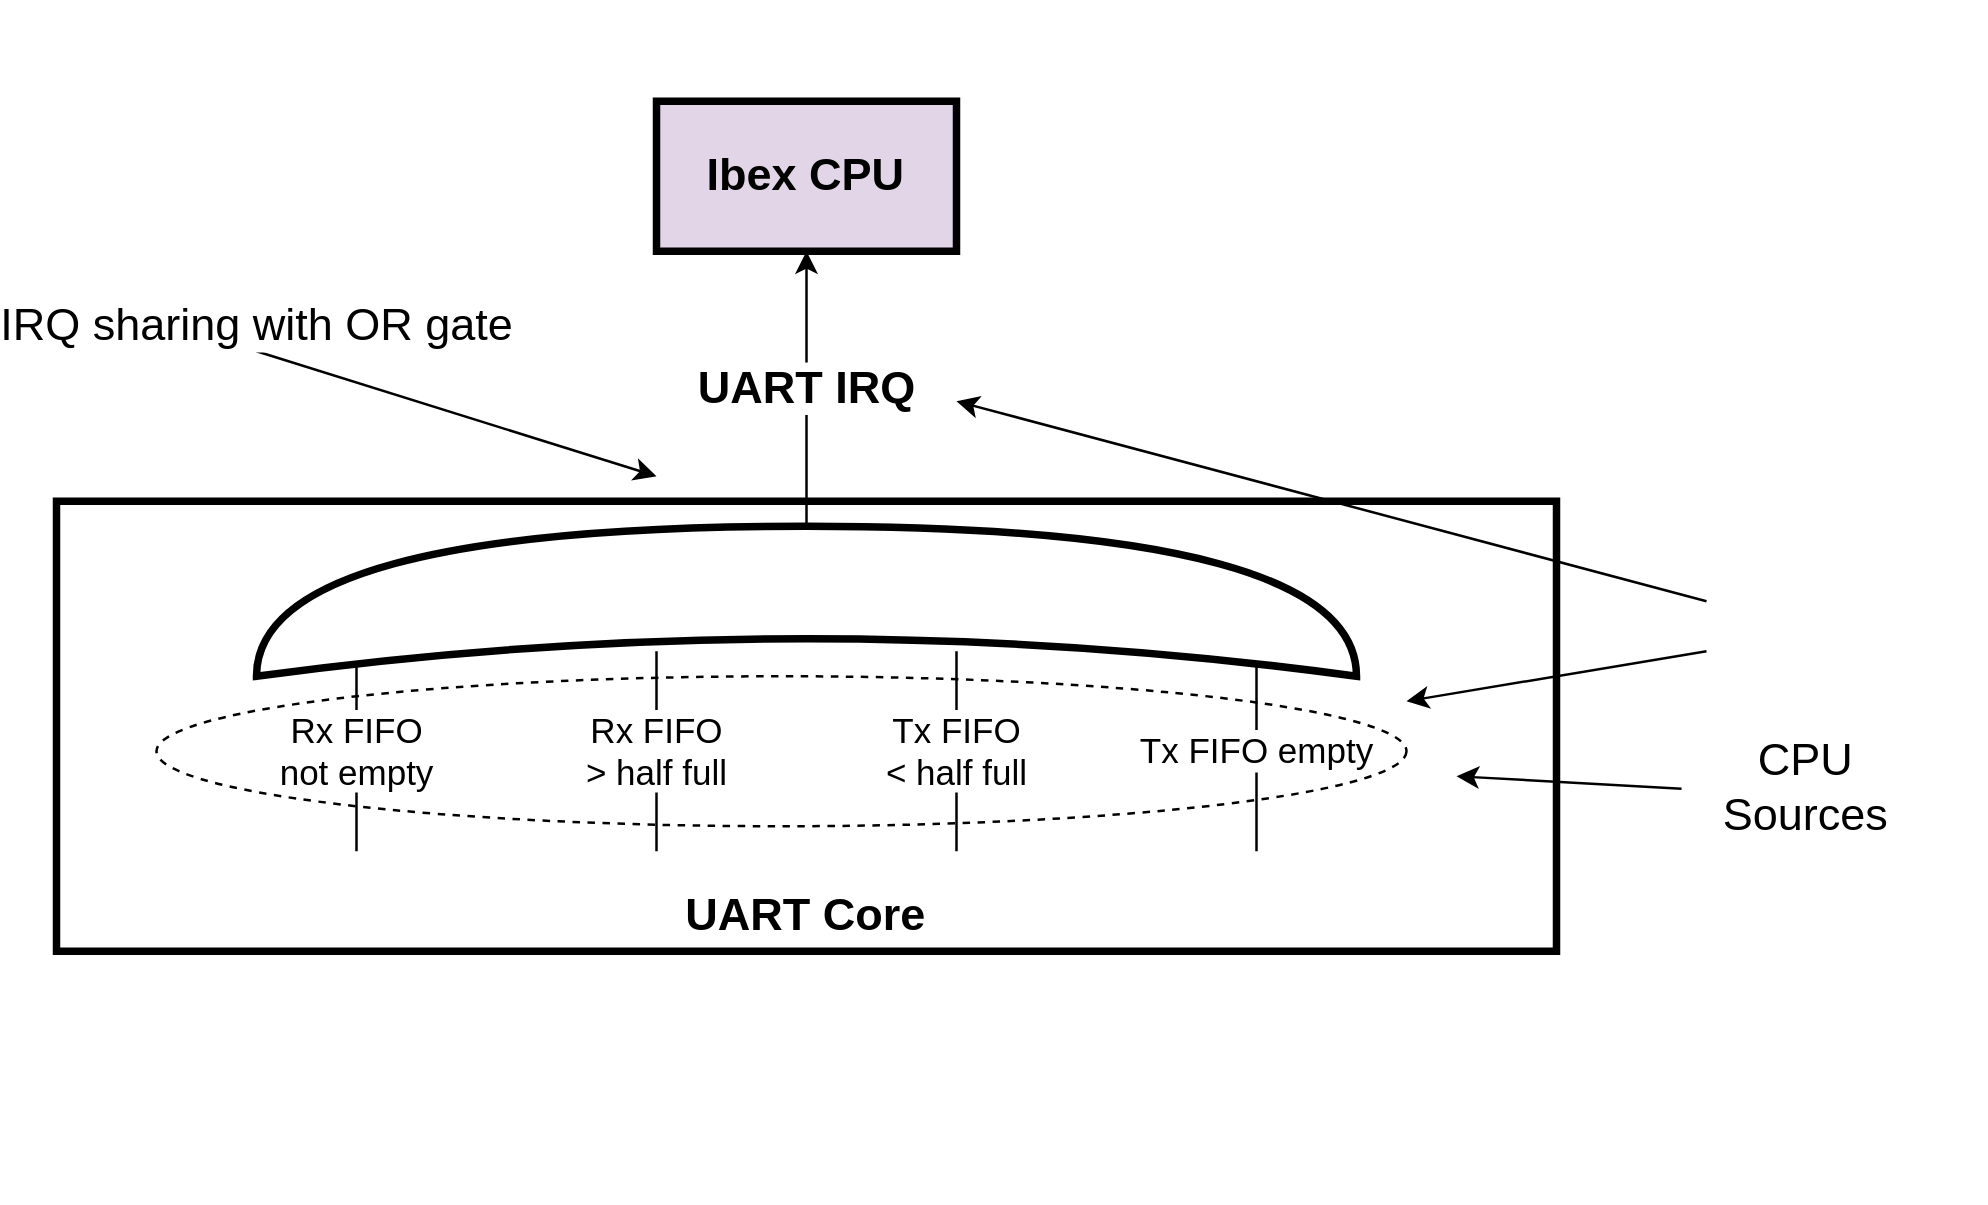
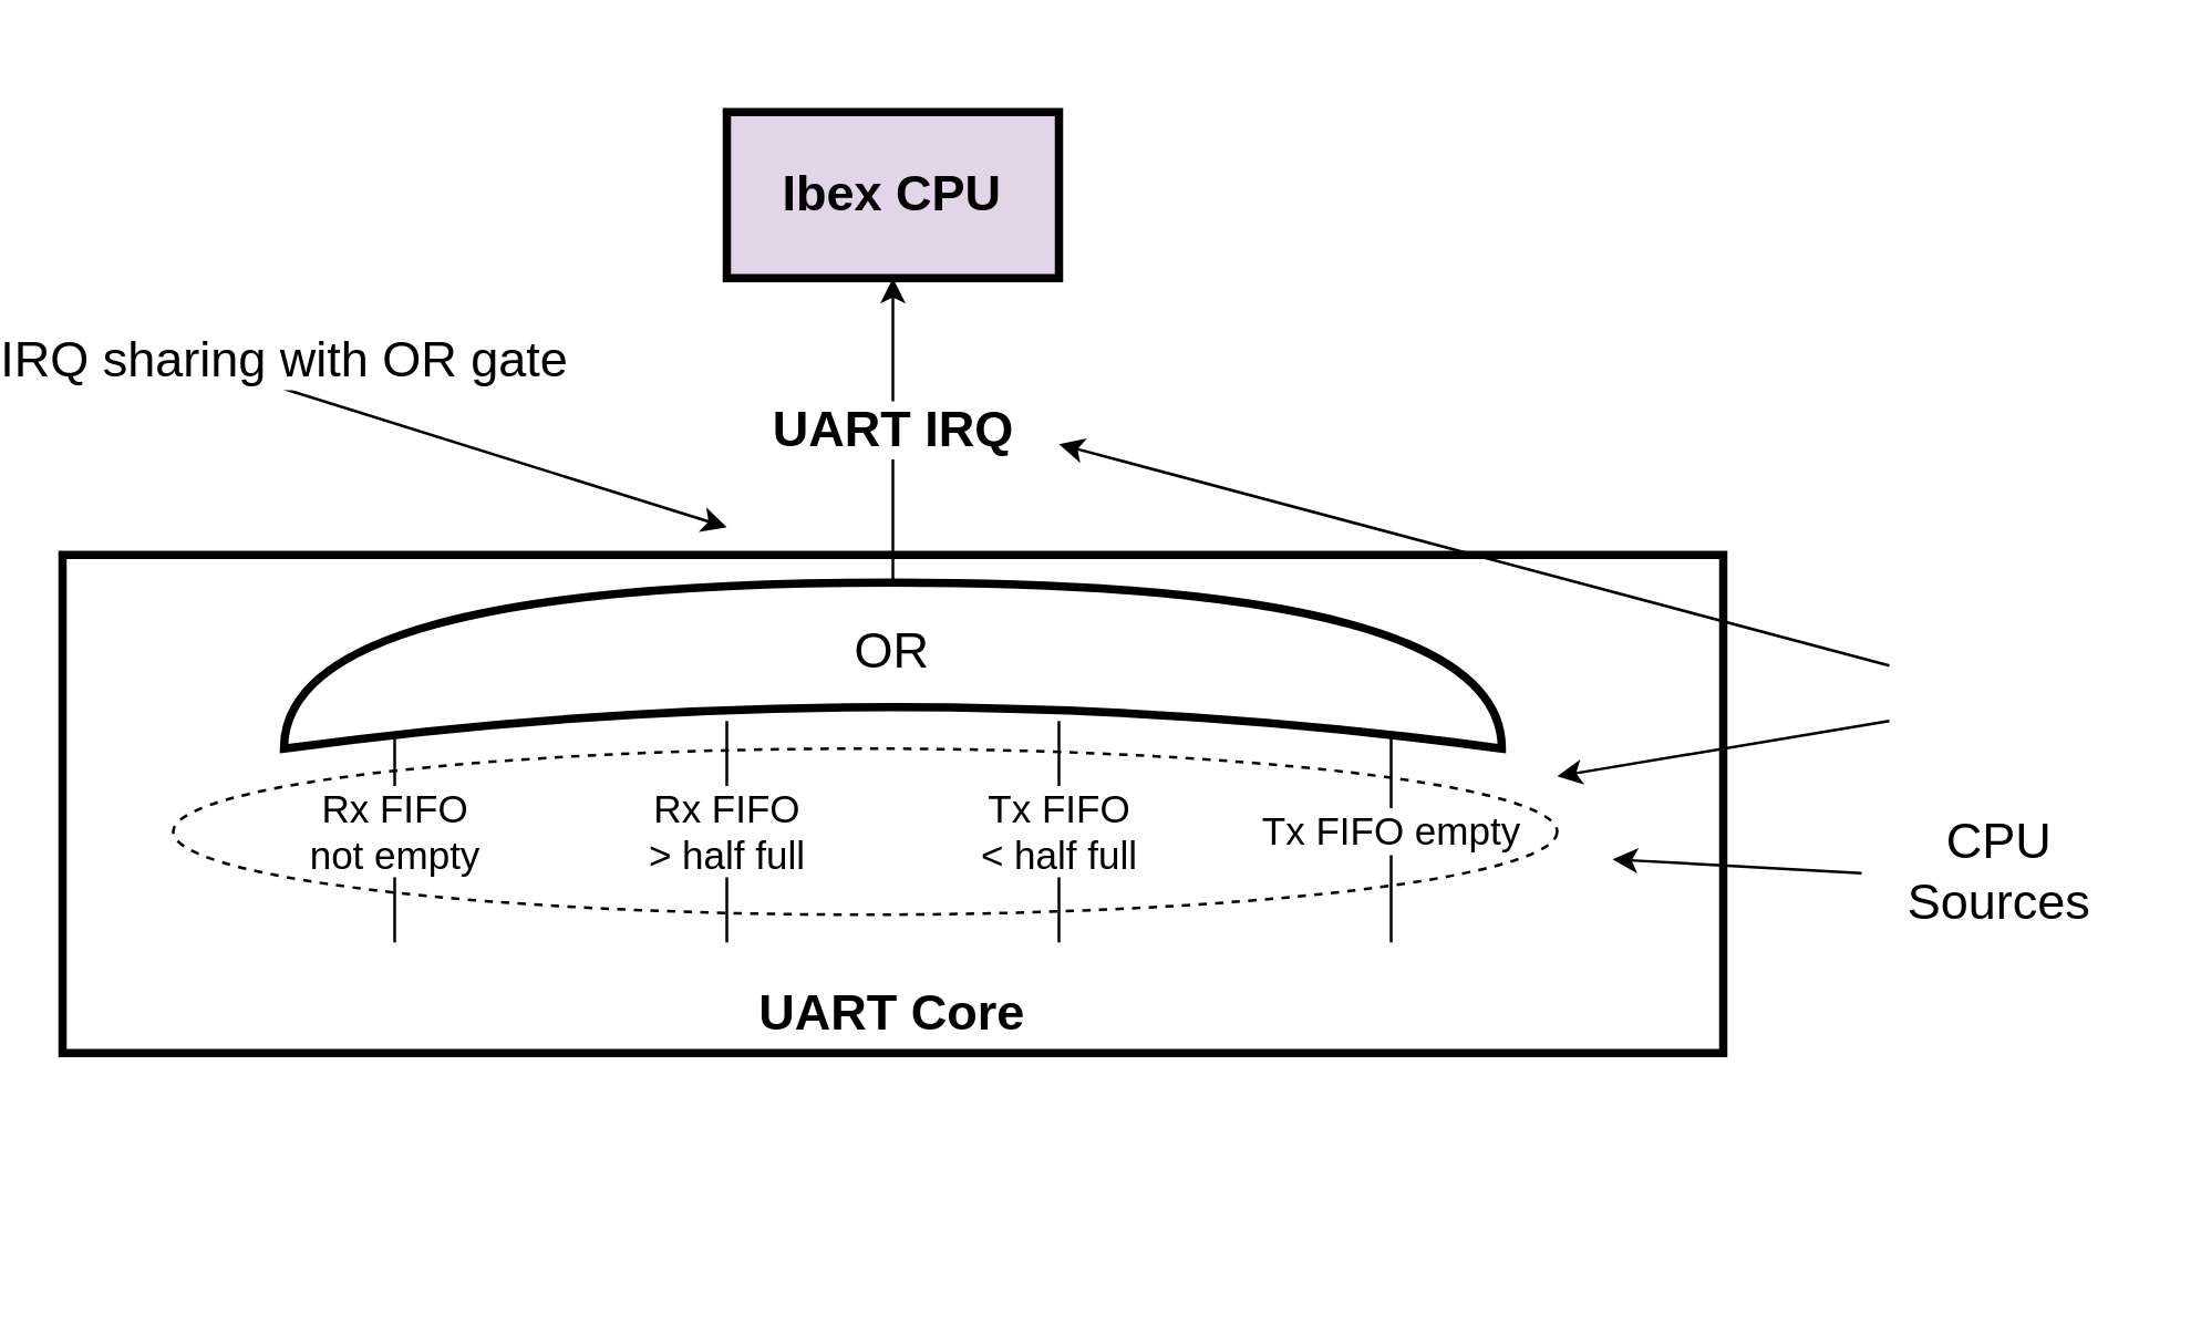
  <mxCell id="0" />
  <mxCell id="1" parent="0" />
  <mxCell id="2" value="UART Core" style="rounded=0;whiteSpace=wrap;html=1;verticalAlign=bottom;strokeWidth=3;fontStyle=1;fontSize=18;" parent="1" vertex="1"><mxGeometry x="20" y="200" width="600" height="180" as="geometry" /></mxCell>
  <mxCell id="3" value="Rx FIFO&lt;div style=&quot;font-size: 14px;&quot;&gt;not empty&lt;/div&gt;" style="endArrow=none;html=1;rounded=0;fontSize=14;" parent="1" edge="1"><mxGeometry width="50" height="50" relative="1" as="geometry"><mxPoint x="140" y="340" as="sourcePoint" /><mxPoint x="140" y="260" as="targetPoint" /></mxGeometry></mxCell>
  <mxCell id="4" value="Rx FIFO&lt;div style=&quot;font-size: 14px;&quot;&gt;&amp;gt; half full&lt;/div&gt;" style="endArrow=none;html=1;rounded=0;fontSize=14;" parent="1" edge="1"><mxGeometry width="50" height="50" relative="1" as="geometry"><mxPoint x="260" y="340" as="sourcePoint" /><mxPoint x="260" y="260" as="targetPoint" /></mxGeometry></mxCell>
  <mxCell id="5" value="Tx FIFO&lt;div style=&quot;font-size: 14px;&quot;&gt;&amp;lt; half full&lt;/div&gt;" style="endArrow=none;html=1;rounded=0;fontSize=14;" parent="1" edge="1"><mxGeometry width="50" height="50" relative="1" as="geometry"><mxPoint x="380" y="340" as="sourcePoint" /><mxPoint x="380" y="260" as="targetPoint" /></mxGeometry></mxCell>
  <mxCell id="6" value="&lt;font style=&quot;font-size: 14px;&quot;&gt;Tx FIFO empty&lt;/font&gt;" style="endArrow=none;html=1;rounded=0;" parent="1" edge="1"><mxGeometry width="50" height="50" relative="1" as="geometry"><mxPoint x="500" y="340" as="sourcePoint" /><mxPoint x="500" y="260" as="targetPoint" /></mxGeometry></mxCell>
  <mxCell id="7" value="" style="shape=xor;whiteSpace=wrap;html=1;rotation=-90;strokeWidth=3;" parent="1" vertex="1"><mxGeometry x="290" y="20" width="60" height="440" as="geometry" /></mxCell>
+ <mxCell id="8" value="OR" style="text;html=1;align=center;verticalAlign=middle;whiteSpace=wrap;rounded=0;fontSize=18;" parent="1" vertex="1"><mxGeometry x="290" y="220" width="60" height="30" as="geometry" /></mxCell>
  <mxCell id="9" value="UART IRQ" style="endArrow=classic;html=1;rounded=0;exitX=1;exitY=0.5;exitDx=0;exitDy=0;exitPerimeter=0;fontSize=18;fontStyle=1" parent="1" source="7" edge="1"><mxGeometry width="50" height="50" relative="1" as="geometry"><mxPoint x="300" y="170" as="sourcePoint" /><mxPoint x="320" y="100" as="targetPoint" /></mxGeometry></mxCell>
  <mxCell id="10" value="Ibex CPU" style="rounded=0;whiteSpace=wrap;html=1;fontSize=18;fontStyle=1;strokeWidth=3;fillColor=#e1d5e7;" parent="1" vertex="1"><mxGeometry x="260" y="40" width="120" height="60" as="geometry" /></mxCell>
  <mxCell id="11" value="" style="endArrow=classic;html=1;rounded=0;" parent="1" edge="1"><mxGeometry width="50" height="50" relative="1" as="geometry"><mxPoint x="680" y="240" as="sourcePoint" /><mxPoint x="380" y="160" as="targetPoint" /></mxGeometry></mxCell>
  <mxCell id="12" value="" style="endArrow=classic;html=1;rounded=0;" parent="1" edge="1"><mxGeometry width="50" height="50" relative="1" as="geometry"><mxPoint x="680" y="260" as="sourcePoint" /><mxPoint x="560" y="280" as="targetPoint" /></mxGeometry></mxCell>
  <mxCell id="13" value="IRQ sharing with OR gate" style="endArrow=classic;html=1;rounded=0;fontSize=18;" parent="1" edge="1"><mxGeometry x="-1" y="10" width="50" height="50" relative="1" as="geometry"><mxPoint x="100" y="140" as="sourcePoint" /><mxPoint x="260" y="190" as="targetPoint" /><mxPoint x="-3" as="offset" /></mxGeometry></mxCell>
  <mxCell id="14" value="CPU Sources" style="text;html=1;align=center;verticalAlign=middle;whiteSpace=wrap;rounded=0;fontSize=18;" parent="1" vertex="1"><mxGeometry x="670" y="300" width="100" height="30" as="geometry" /></mxCell>
  <mxCell id="15" value="" style="endArrow=classic;html=1;rounded=0;exitX=0;exitY=0.5;exitDx=0;exitDy=0;" parent="1" source="14" edge="1"><mxGeometry width="50" height="50" relative="1" as="geometry"><mxPoint x="660" y="320" as="sourcePoint" /><mxPoint x="580" y="310" as="targetPoint" /></mxGeometry></mxCell>
  <mxCell id="16" value="" style="ellipse;whiteSpace=wrap;html=1;fillColor=none;dashed=1;" parent="1" vertex="1"><mxGeometry x="60" y="270" width="500" height="60" as="geometry" /></mxCell>
